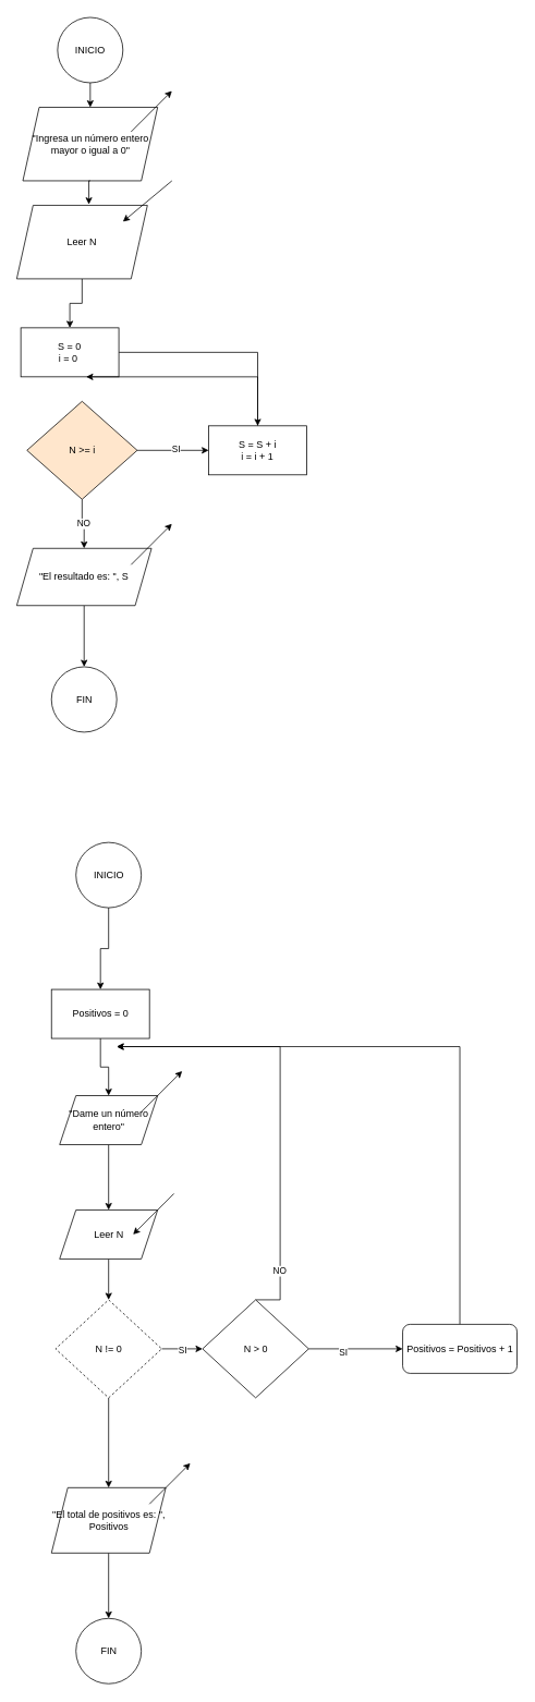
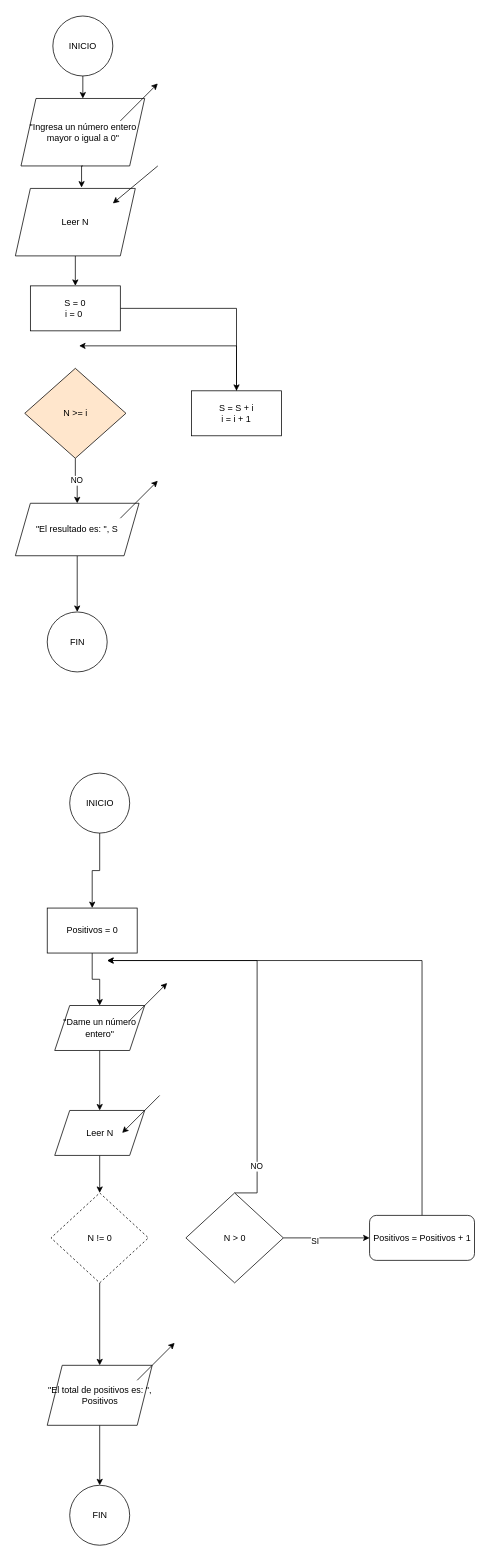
  <mxCell id="0" />
  <mxCell id="1" parent="0" />
  <mxCell id="2" style="edgeStyle=orthogonalEdgeStyle;rounded=0;orthogonalLoop=1;jettySize=auto;html=1;exitX=0.5;exitY=1;exitDx=0;exitDy=0;entryX=0.5;entryY=0;entryDx=0;entryDy=0;" edge="1" parent="1" source="3" target="4"><mxGeometry relative="1" as="geometry" /></mxCell>
  <mxCell id="3" value="INICIO" style="ellipse;whiteSpace=wrap;html=1;aspect=fixed;" vertex="1" parent="1"><mxGeometry x="70" y="20" width="80" height="80" as="geometry" /></mxCell>
  <mxCell id="4" value="&quot;Ingresa un número entero mayor o igual a 0&quot;" style="shape=parallelogram;perimeter=parallelogramPerimeter;whiteSpace=wrap;html=1;fixedSize=1;" vertex="1" parent="1"><mxGeometry x="27.5" y="130" width="165" height="90" as="geometry" /></mxCell>
  <mxCell id="5" value="" style="edgeStyle=orthogonalEdgeStyle;rounded=0;orthogonalLoop=1;jettySize=auto;html=1;" edge="1" parent="1" source="6" target="11"><mxGeometry relative="1" as="geometry" /></mxCell>
  <mxCell id="6" value="&lt;div&gt;Leer N&lt;/div&gt;" style="shape=parallelogram;perimeter=parallelogramPerimeter;whiteSpace=wrap;html=1;fixedSize=1;" vertex="1" parent="1"><mxGeometry y="250" width="160" height="90" as="geometry" x="20" /></mxCell>
  <mxCell id="7" value="" style="endArrow=classic;html=1;rounded=0;" edge="1" parent="1"><mxGeometry width="50" height="50" relative="1" as="geometry"><mxPoint x="160" y="160" as="sourcePoint" /><mxPoint x="210" y="110" as="targetPoint" /></mxGeometry></mxCell>
  <mxCell id="8" value="" style="endArrow=classic;html=1;rounded=0;" edge="1" parent="1"><mxGeometry width="50" height="50" relative="1" as="geometry"><mxPoint x="210" y="220" as="sourcePoint" /><mxPoint x="150" y="270" as="targetPoint" /></mxGeometry></mxCell>
  <mxCell id="9" style="edgeStyle=orthogonalEdgeStyle;rounded=0;orthogonalLoop=1;jettySize=auto;html=1;exitX=0.5;exitY=1;exitDx=0;exitDy=0;entryX=0.552;entryY=-0.013;entryDx=0;entryDy=0;entryPerimeter=0;" edge="1" parent="1" source="4" target="6"><mxGeometry relative="1" as="geometry" /></mxCell>
  <mxCell id="10" value="" style="edgeStyle=orthogonalEdgeStyle;rounded=0;orthogonalLoop=1;jettySize=auto;html=1;" edge="1" parent="1" source="11" target="18"><mxGeometry relative="1" as="geometry" /></mxCell>
- <mxCell id="11" value="S = 0&lt;div&gt;i = 0&amp;nbsp;&lt;/div&gt;" style="whiteSpace=wrap;html=1;" vertex="1" parent="1"><mxGeometry x="25" y="400" width="120" height="60" as="geometry" /></mxCell>
- <mxCell id="12" value="" style="edgeStyle=orthogonalEdgeStyle;rounded=0;orthogonalLoop=1;jettySize=auto;html=1;" edge="1" parent="1" source="16" target="18"><mxGeometry relative="1" as="geometry" /></mxCell>
- <mxCell id="13" value="SI" style="edgeLabel;html=1;align=center;verticalAlign=middle;resizable=0;points=[];" vertex="1" connectable="0" parent="12"><mxGeometry x="0.079" y="2" relative="1" as="geometry"><mxPoint as="offset" /></mxGeometry></mxCell>
+ <mxCell id="11" value="S = 0&lt;div&gt;i = 0&amp;nbsp;&lt;/div&gt;" style="whiteSpace=wrap;html=1;" vertex="1" parent="1"><mxGeometry x="40" y="380" width="120" height="60" as="geometry" /></mxCell>
  <mxCell id="14" value="" style="edgeStyle=orthogonalEdgeStyle;rounded=0;orthogonalLoop=1;jettySize=auto;html=1;" edge="1" parent="1" source="16" target="20"><mxGeometry relative="1" as="geometry" /></mxCell>
  <mxCell id="15" value="NO" style="edgeLabel;html=1;align=center;verticalAlign=middle;resizable=0;points=[];" vertex="1" connectable="0" parent="14"><mxGeometry x="-0.057" y="1" relative="1" as="geometry"><mxPoint as="offset" /></mxGeometry></mxCell>
  <mxCell id="16" value="N &amp;gt;= i" style="rhombus;whiteSpace=wrap;html=1;fillColor=#ffe6cc;" vertex="1" parent="1"><mxGeometry x="32.5" y="490" width="135" height="120" as="geometry" /></mxCell>
  <mxCell id="17" style="edgeStyle=orthogonalEdgeStyle;rounded=0;orthogonalLoop=1;jettySize=auto;html=1;exitX=0.5;exitY=0;exitDx=0;exitDy=0;" edge="1" parent="1" source="18"><mxGeometry relative="1" as="geometry"><mxPoint x="105" y="460" as="targetPoint" /><Array as="points"><mxPoint x="315" y="460" /></Array></mxGeometry></mxCell>
  <mxCell id="18" value="S = S + i&lt;div&gt;i = i + 1&lt;/div&gt;" style="whiteSpace=wrap;html=1;" vertex="1" parent="1"><mxGeometry x="255" y="520" width="120" height="60" as="geometry" /></mxCell>
  <mxCell id="19" value="" style="edgeStyle=orthogonalEdgeStyle;rounded=0;orthogonalLoop=1;jettySize=auto;html=1;" edge="1" parent="1" source="20" target="21"><mxGeometry relative="1" as="geometry" /></mxCell>
  <mxCell id="20" value="&quot;El resultado es: &quot;, S" style="shape=parallelogram;perimeter=parallelogramPerimeter;whiteSpace=wrap;html=1;fixedSize=1;" vertex="1" parent="1"><mxGeometry y="670" width="165" height="70" as="geometry" x="20" /></mxCell>
  <mxCell id="21" value="FIN" style="ellipse;whiteSpace=wrap;html=1;" vertex="1" parent="1"><mxGeometry x="62.5" y="815" width="80" height="80" as="geometry" /></mxCell>
  <mxCell id="22" value="" style="endArrow=classic;html=1;rounded=0;" edge="1" parent="1"><mxGeometry width="50" height="50" relative="1" as="geometry"><mxPoint x="160" y="690" as="sourcePoint" /><mxPoint x="210" y="640" as="targetPoint" /></mxGeometry></mxCell>
  <mxCell id="23" value="" style="edgeStyle=orthogonalEdgeStyle;rounded=0;orthogonalLoop=1;jettySize=auto;html=1;" edge="1" parent="1" source="24" target="26"><mxGeometry relative="1" as="geometry" /></mxCell>
  <mxCell id="24" value="INICIO" style="ellipse;whiteSpace=wrap;html=1;aspect=fixed;" vertex="1" parent="1"><mxGeometry x="92.5" y="1030" width="80" height="80" as="geometry" /></mxCell>
  <mxCell id="25" value="" style="edgeStyle=orthogonalEdgeStyle;rounded=0;orthogonalLoop=1;jettySize=auto;html=1;" edge="1" parent="1" source="26" target="28"><mxGeometry relative="1" as="geometry" /></mxCell>
  <mxCell id="26" value="Positivos = 0" style="whiteSpace=wrap;html=1;" vertex="1" parent="1"><mxGeometry x="62.5" y="1210" width="120" height="60" as="geometry" /></mxCell>
  <mxCell id="27" value="" style="edgeStyle=orthogonalEdgeStyle;rounded=0;orthogonalLoop=1;jettySize=auto;html=1;" edge="1" parent="1" source="28" target="31"><mxGeometry relative="1" as="geometry" /></mxCell>
  <mxCell id="28" value="&quot;Dame un número entero&quot;" style="shape=parallelogram;perimeter=parallelogramPerimeter;whiteSpace=wrap;html=1;fixedSize=1;" vertex="1" parent="1"><mxGeometry x="72.5" y="1340" width="120" height="60" as="geometry" /></mxCell>
  <mxCell id="29" value="" style="endArrow=classic;html=1;rounded=0;" edge="1" parent="1"><mxGeometry width="50" height="50" relative="1" as="geometry"><mxPoint x="172.5" y="1360" as="sourcePoint" /><mxPoint x="222.5" y="1310" as="targetPoint" /></mxGeometry></mxCell>
  <mxCell id="30" value="" style="edgeStyle=orthogonalEdgeStyle;rounded=0;orthogonalLoop=1;jettySize=auto;html=1;" edge="1" parent="1" source="31" target="36"><mxGeometry relative="1" as="geometry" /></mxCell>
  <mxCell id="31" value="Leer N" style="shape=parallelogram;perimeter=parallelogramPerimeter;whiteSpace=wrap;html=1;fixedSize=1;" vertex="1" parent="1"><mxGeometry x="72.5" y="1480" width="120" height="60" as="geometry" /></mxCell>
  <mxCell id="32" value="" style="endArrow=classic;html=1;rounded=0;entryX=0.75;entryY=0;entryDx=0;entryDy=0;" edge="1" parent="1"><mxGeometry width="50" height="50" relative="1" as="geometry"><mxPoint x="212.5" y="1460" as="sourcePoint" /><mxPoint x="162.5" y="1510" as="targetPoint" /></mxGeometry></mxCell>
- <mxCell id="33" value="" style="edgeStyle=orthogonalEdgeStyle;rounded=0;orthogonalLoop=1;jettySize=auto;html=1;" edge="1" parent="1" source="36" target="41"><mxGeometry relative="1" as="geometry" /></mxCell>
- <mxCell id="34" value="SI" style="edgeLabel;html=1;align=center;verticalAlign=middle;resizable=0;points=[];" vertex="1" connectable="0" parent="33"><mxGeometry x="0.009" y="-1" relative="1" as="geometry"><mxPoint as="offset" /></mxGeometry></mxCell>
  <mxCell id="35" value="" style="edgeStyle=orthogonalEdgeStyle;rounded=0;orthogonalLoop=1;jettySize=auto;html=1;" edge="1" parent="1" source="36" target="45"><mxGeometry relative="1" as="geometry" /></mxCell>
  <mxCell id="36" value="N != 0" style="rhombus;whiteSpace=wrap;html=1;dashed=1;" vertex="1" parent="1"><mxGeometry x="67.5" y="1590" width="130" height="120" as="geometry" /></mxCell>
  <mxCell id="37" value="" style="edgeStyle=orthogonalEdgeStyle;rounded=0;orthogonalLoop=1;jettySize=auto;html=1;" edge="1" parent="1" source="41" target="43"><mxGeometry relative="1" as="geometry" /></mxCell>
  <mxCell id="38" value="SI" style="edgeLabel;html=1;align=center;verticalAlign=middle;resizable=0;points=[];" vertex="1" connectable="0" parent="37"><mxGeometry x="-0.275" y="-3" relative="1" as="geometry"><mxPoint as="offset" /></mxGeometry></mxCell>
  <mxCell id="39" style="edgeStyle=orthogonalEdgeStyle;rounded=0;orthogonalLoop=1;jettySize=auto;html=1;exitX=0.5;exitY=0;exitDx=0;exitDy=0;" edge="1" parent="1" source="41"><mxGeometry relative="1" as="geometry"><mxPoint x="142.5" y="1280" as="targetPoint" /><Array as="points"><mxPoint x="342.5" y="1280" /></Array></mxGeometry></mxCell>
  <mxCell id="40" value="NO" style="edgeLabel;html=1;align=center;verticalAlign=middle;resizable=0;points=[];" vertex="1" connectable="0" parent="39"><mxGeometry x="-0.754" y="1" relative="1" as="geometry"><mxPoint as="offset" /></mxGeometry></mxCell>
  <mxCell id="41" value="N &amp;gt; 0" style="rhombus;whiteSpace=wrap;html=1;" vertex="1" parent="1"><mxGeometry x="247.5" y="1590" width="130" height="120" as="geometry" /></mxCell>
  <mxCell id="42" style="edgeStyle=orthogonalEdgeStyle;rounded=0;orthogonalLoop=1;jettySize=auto;html=1;" edge="1" parent="1" source="43"><mxGeometry relative="1" as="geometry"><mxPoint x="142.5" y="1280" as="targetPoint" /><Array as="points"><mxPoint x="562.5" y="1280" /></Array></mxGeometry></mxCell>
  <mxCell id="43" value="Positivos = Positivos + 1" style="whiteSpace=wrap;html=1;rounded=1;" vertex="1" parent="1"><mxGeometry x="492.5" y="1620" width="140" height="60" as="geometry" /></mxCell>
  <mxCell id="44" value="" style="edgeStyle=orthogonalEdgeStyle;rounded=0;orthogonalLoop=1;jettySize=auto;html=1;" edge="1" parent="1" source="45" target="47"><mxGeometry relative="1" as="geometry" /></mxCell>
  <mxCell id="45" value="&quot;El total de positivos es: &quot;, Positivos" style="shape=parallelogram;perimeter=parallelogramPerimeter;whiteSpace=wrap;html=1;fixedSize=1;" vertex="1" parent="1"><mxGeometry x="62.5" y="1820" width="140" height="80" as="geometry" /></mxCell>
  <mxCell id="46" value="" style="endArrow=classic;html=1;rounded=0;" edge="1" parent="1"><mxGeometry width="50" height="50" relative="1" as="geometry"><mxPoint x="182.5" y="1840" as="sourcePoint" /><mxPoint x="232.5" y="1790" as="targetPoint" /></mxGeometry></mxCell>
  <mxCell id="47" value="FIN" style="ellipse;whiteSpace=wrap;html=1;" vertex="1" parent="1"><mxGeometry x="92.5" y="1980" width="80" height="80" as="geometry" /></mxCell>
